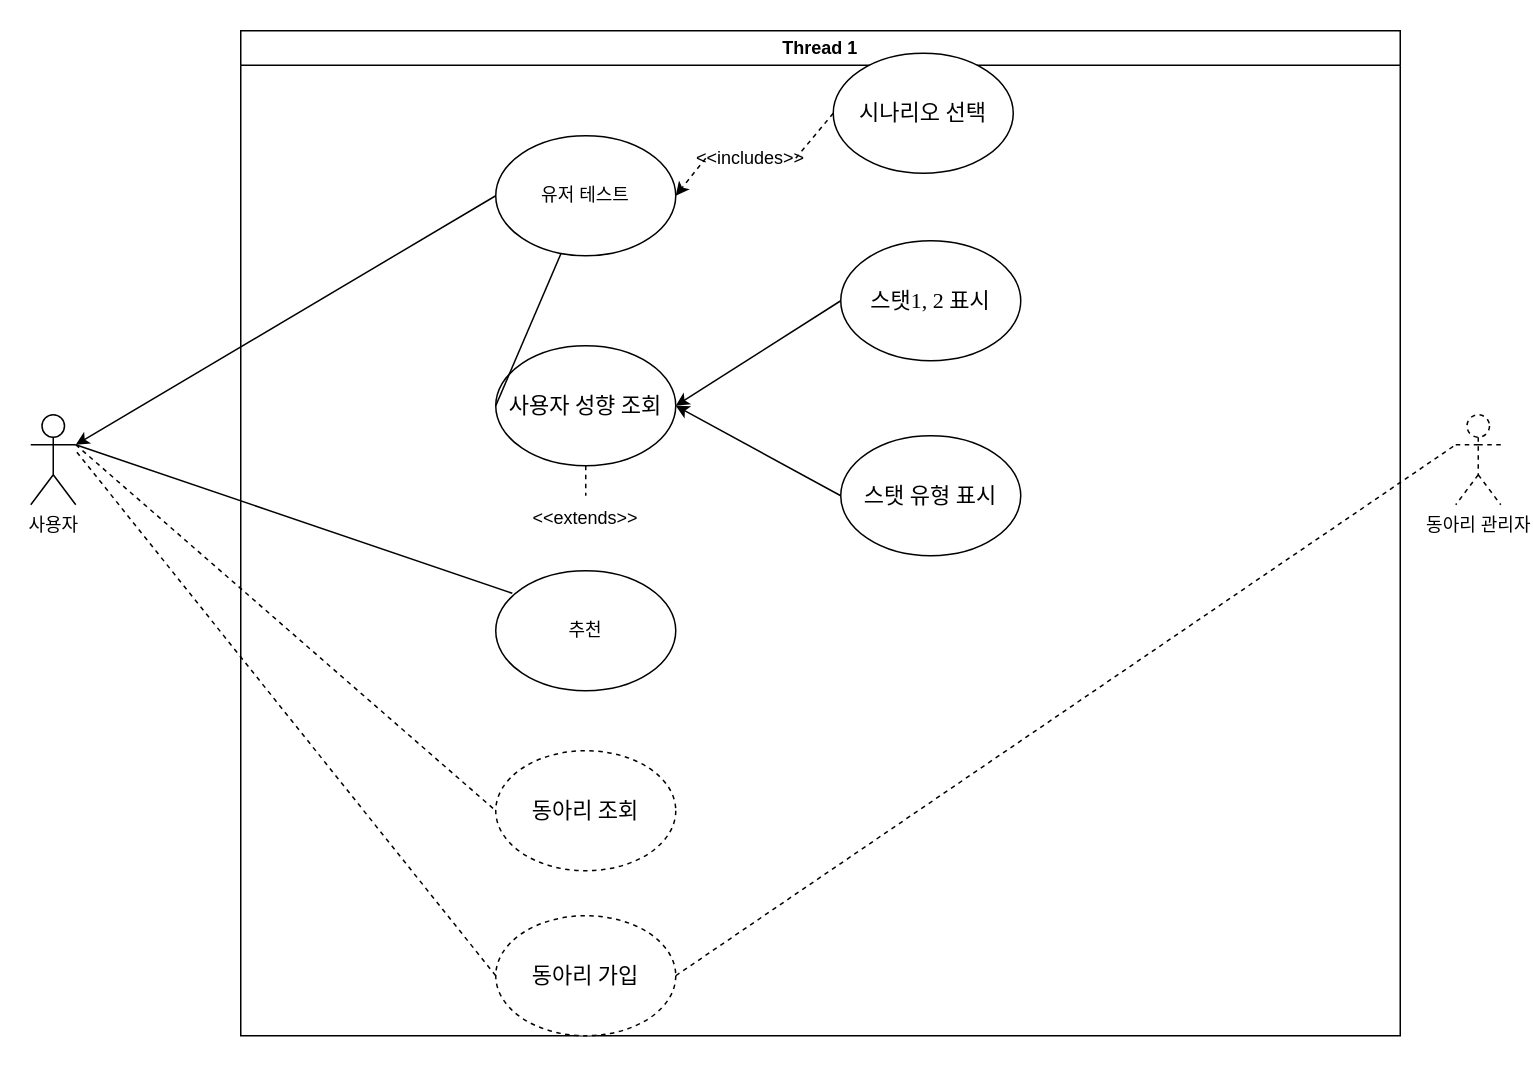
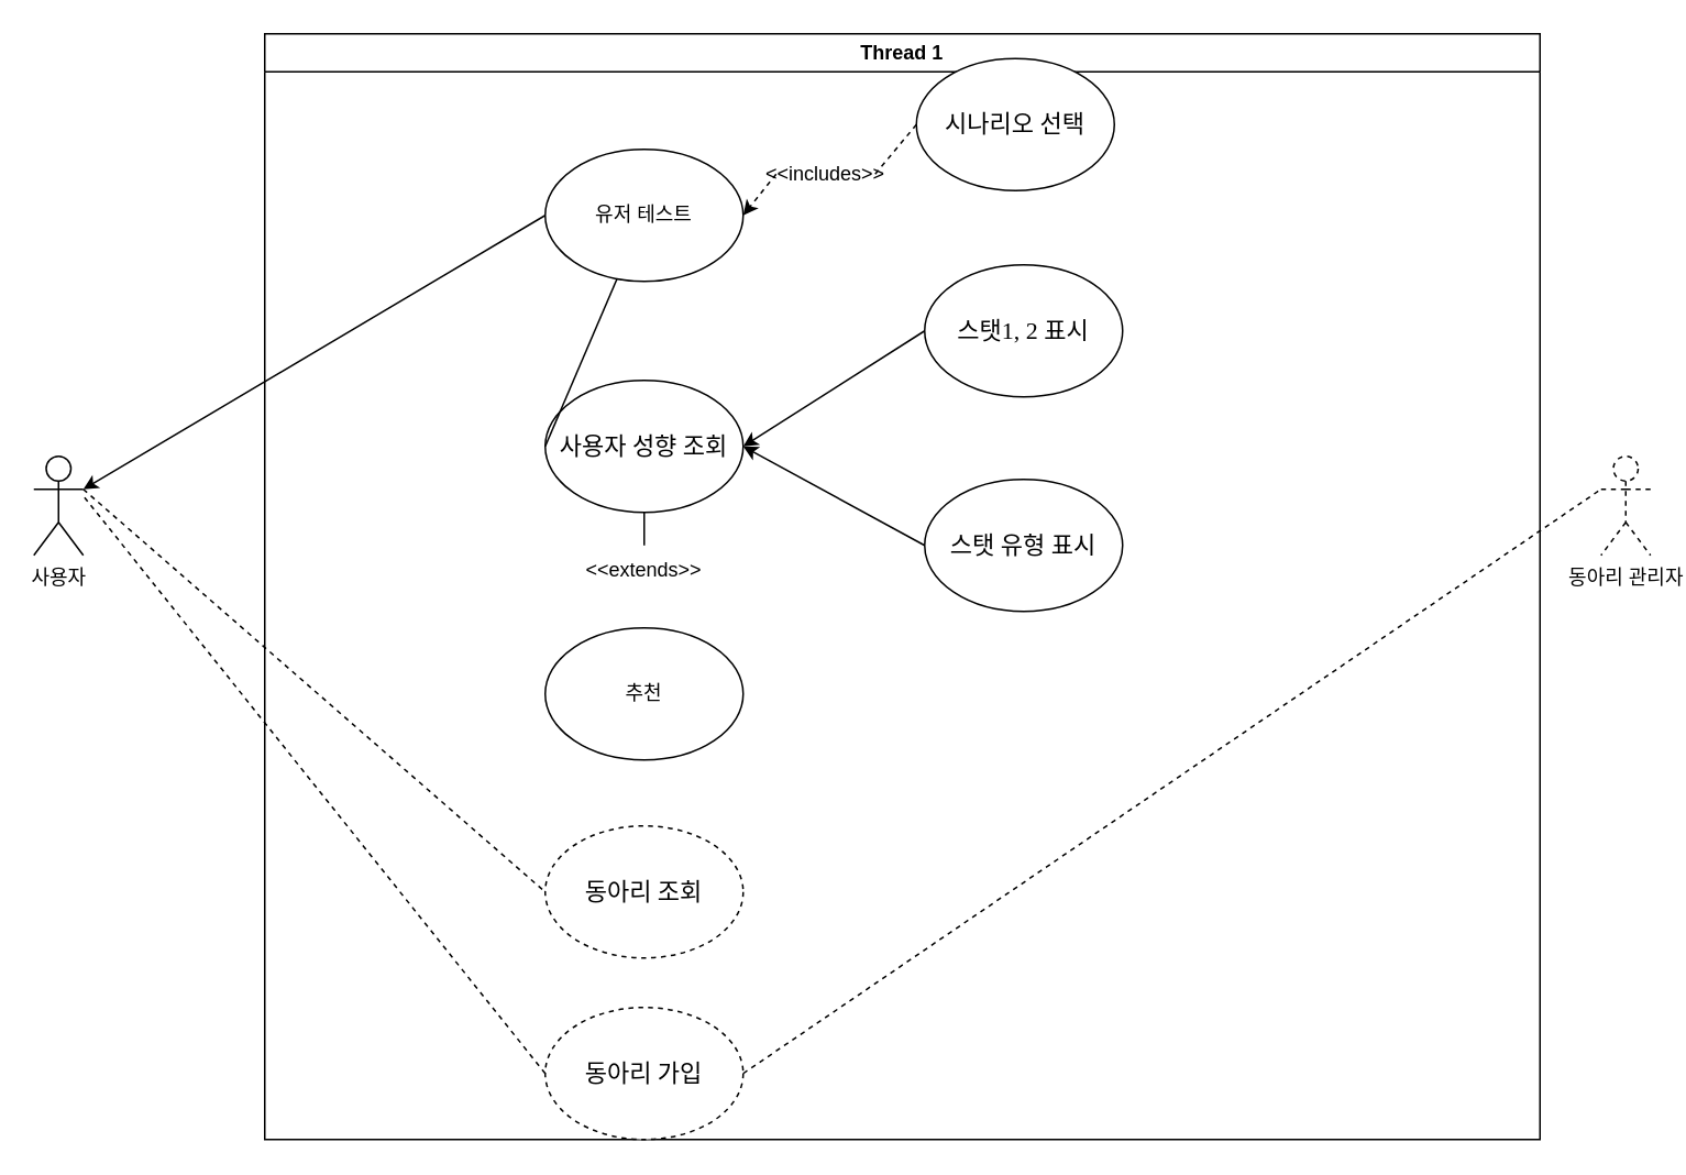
  <mxCell id="0" />
  <mxCell id="1" parent="0" />
  <mxCell id="2" value="Thread 1" style="swimlane;whiteSpace=wrap" vertex="1" parent="1"><mxGeometry x="160" y="20" width="773" height="670" as="geometry" /></mxCell>
  <mxCell id="3" value="유저 테스트" style="ellipse;whiteSpace=wrap;html=1;" vertex="1" parent="2"><mxGeometry x="170" y="70" width="120" height="80" as="geometry" /></mxCell>
  <mxCell id="4" value="&lt;p class=&quot;0&quot;&gt;&lt;span style=&quot;font-family:굴림;mso-fareast-font-family:굴림;font-size:11.0pt;&quot;&gt;사용자 성향 조회&lt;/span&gt;&lt;/p&gt;&lt;div data-jsonlen=&quot;6200&quot; data-hjsonver=&quot;1.0&quot; class=&quot;hwp_editor_board_content&quot; id=&quot;hwpEditorBoardContent&quot;&gt;&lt;/div&gt;" style="ellipse;whiteSpace=wrap;html=1;" vertex="1" parent="2"><mxGeometry x="170" y="210" width="120" height="80" as="geometry" /></mxCell>
  <mxCell id="5" value="추천" style="ellipse;whiteSpace=wrap;html=1;" vertex="1" parent="2"><mxGeometry x="170" y="360" width="120" height="80" as="geometry" /></mxCell>
  <mxCell id="6" style="edgeStyle=none;rounded=0;orthogonalLoop=1;jettySize=auto;html=1;exitX=0;exitY=0.5;exitDx=0;exitDy=0;entryX=1;entryY=0.5;entryDx=0;entryDy=0;" edge="1" parent="2" source="7" target="4"><mxGeometry relative="1" as="geometry" /></mxCell>
  <mxCell id="7" value="&lt;p class=&quot;0&quot;&gt;&lt;span style=&quot;font-family:굴림;mso-fareast-font-family:굴림;font-size:11.0pt;&quot;&gt;스탯1, 2 표시&lt;/span&gt;&lt;/p&gt;&lt;div data-jsonlen=&quot;6200&quot; data-hjsonver=&quot;1.0&quot; class=&quot;hwp_editor_board_content&quot; id=&quot;hwpEditorBoardContent&quot;&gt;&lt;/div&gt;" style="ellipse;whiteSpace=wrap;html=1;" vertex="1" parent="2"><mxGeometry x="400" y="140" width="120" height="80" as="geometry" /></mxCell>
  <mxCell id="8" value="&amp;lt;&amp;lt;extends&amp;gt;&amp;gt;" style="text;html=1;strokeColor=none;fillColor=none;align=center;verticalAlign=middle;whiteSpace=wrap;rounded=0;" vertex="1" parent="2"><mxGeometry x="200" y="310" width="60" height="30" as="geometry" /></mxCell>
- <mxCell id="9" value="" style="edgeStyle=none;rounded=0;orthogonalLoop=1;jettySize=auto;html=1;exitX=0.5;exitY=1;exitDx=0;exitDy=0;entryX=0.5;entryY=0;entryDx=0;entryDy=0;dashed=1;endArrow=none;" edge="1" parent="2" source="4" target="8"><mxGeometry relative="1" as="geometry"><mxPoint x="690.0" y="370" as="sourcePoint" /><mxPoint x="690.0" y="430" as="targetPoint" /></mxGeometry></mxCell>
+ <mxCell id="9" value="" style="edgeStyle=none;rounded=0;orthogonalLoop=1;jettySize=auto;html=1;exitX=0.5;exitY=1;exitDx=0;exitDy=0;entryX=0.5;entryY=0;entryDx=0;entryDy=0;dashed=0;endArrow=none;" edge="1" parent="2" source="4" target="8"><mxGeometry relative="1" as="geometry"><mxPoint x="690.0" y="370" as="sourcePoint" /><mxPoint x="690.0" y="430" as="targetPoint" /></mxGeometry></mxCell>
  <mxCell id="10" style="edgeStyle=none;rounded=0;orthogonalLoop=1;jettySize=auto;html=1;exitX=0;exitY=0.5;exitDx=0;exitDy=0;entryX=1;entryY=0.5;entryDx=0;entryDy=0;dashed=1;startArrow=none;" edge="1" parent="2" source="12" target="3"><mxGeometry relative="1" as="geometry" /></mxCell>
  <mxCell id="11" value="&lt;p class=&quot;0&quot;&gt;&lt;font face=&quot;굴림&quot;&gt;&lt;span style=&quot;font-size: 14.667px;&quot;&gt;시나리오 선택&lt;/span&gt;&lt;/font&gt;&lt;/p&gt;&lt;div data-jsonlen=&quot;6200&quot; data-hjsonver=&quot;1.0&quot; class=&quot;hwp_editor_board_content&quot; id=&quot;hwpEditorBoardContent&quot;&gt;&lt;/div&gt;" style="ellipse;whiteSpace=wrap;html=1;" vertex="1" parent="2"><mxGeometry x="395" y="15" width="120" height="80" as="geometry" /></mxCell>
  <mxCell id="12" value="&amp;lt;&amp;lt;includes&amp;gt;&amp;gt;" style="text;html=1;strokeColor=none;fillColor=none;align=center;verticalAlign=middle;whiteSpace=wrap;rounded=0;" vertex="1" parent="2"><mxGeometry x="310" y="70" width="60" height="30" as="geometry" /></mxCell>
  <mxCell id="13" value="" style="edgeStyle=none;rounded=0;orthogonalLoop=1;jettySize=auto;html=1;exitX=0;exitY=0.5;exitDx=0;exitDy=0;entryX=1;entryY=0.5;entryDx=0;entryDy=0;dashed=1;endArrow=none;" edge="1" parent="2" source="11" target="12"><mxGeometry relative="1" as="geometry"><mxPoint x="820.0" y="160" as="sourcePoint" /><mxPoint x="770.0" y="200" as="targetPoint" /></mxGeometry></mxCell>
  <mxCell id="14" value="&lt;p class=&quot;0&quot;&gt;&lt;span style=&quot;font-family:굴림;mso-fareast-font-family:굴림;font-size:11.0pt;&quot;&gt;스탯 유형 표시&lt;/span&gt;&lt;/p&gt;&lt;div data-jsonlen=&quot;6200&quot; data-hjsonver=&quot;1.0&quot; class=&quot;hwp_editor_board_content&quot; id=&quot;hwpEditorBoardContent&quot;&gt;&lt;/div&gt;" style="ellipse;whiteSpace=wrap;html=1;" vertex="1" parent="2"><mxGeometry x="400" y="270" width="120" height="80" as="geometry" /></mxCell>
  <mxCell id="15" style="edgeStyle=none;rounded=0;orthogonalLoop=1;jettySize=auto;html=1;exitX=0;exitY=0.5;exitDx=0;exitDy=0;entryX=1;entryY=0.5;entryDx=0;entryDy=0;" edge="1" parent="2" source="14" target="4"><mxGeometry relative="1" as="geometry"><mxPoint x="303" y="270" as="targetPoint" /></mxGeometry></mxCell>
  <mxCell id="16" value="&lt;p class=&quot;0&quot;&gt;&lt;font face=&quot;굴림&quot;&gt;&lt;span style=&quot;font-size: 14.667px;&quot;&gt;동아리 가입&lt;/span&gt;&lt;/font&gt;&lt;/p&gt;&lt;div data-jsonlen=&quot;6200&quot; data-hjsonver=&quot;1.0&quot; class=&quot;hwp_editor_board_content&quot; id=&quot;hwpEditorBoardContent&quot;&gt;&lt;/div&gt;" style="ellipse;whiteSpace=wrap;html=1;dashed=1;" vertex="1" parent="2"><mxGeometry x="170" y="590" width="120" height="80" as="geometry" /></mxCell>
  <mxCell id="17" value="&lt;p class=&quot;0&quot;&gt;&lt;font face=&quot;굴림&quot;&gt;&lt;span style=&quot;font-size: 14.667px;&quot;&gt;동아리 조회&lt;/span&gt;&lt;/font&gt;&lt;/p&gt;&lt;div data-jsonlen=&quot;6200&quot; data-hjsonver=&quot;1.0&quot; class=&quot;hwp_editor_board_content&quot; id=&quot;hwpEditorBoardContent&quot;&gt;&lt;/div&gt;" style="ellipse;whiteSpace=wrap;html=1;dashed=1;" vertex="1" parent="2"><mxGeometry x="170" y="480" width="120" height="80" as="geometry" /></mxCell>
  <mxCell id="18" value="사용자" style="shape=umlActor;verticalLabelPosition=bottom;verticalAlign=top;html=1;outlineConnect=0;" vertex="1" parent="1"><mxGeometry x="20" y="276" width="30" height="60" as="geometry" /></mxCell>
  <mxCell id="19" value="" style="endArrow=none;html=1;rounded=0;exitX=0;exitY=0.5;exitDx=0;exitDy=0;" edge="1" parent="1" source="4" target="3"><mxGeometry width="50" height="50" relative="1" as="geometry"><mxPoint x="240" y="180" as="sourcePoint" /><mxPoint x="130" y="140" as="targetPoint" /></mxGeometry></mxCell>
  <mxCell id="20" value="" style="endArrow=classic;html=1;rounded=0;entryX=1;entryY=0.333;entryDx=0;entryDy=0;entryPerimeter=0;exitX=0;exitY=0.5;exitDx=0;exitDy=0;" edge="1" parent="1" source="3" target="18"><mxGeometry width="50" height="50" relative="1" as="geometry"><mxPoint x="250" y="190" as="sourcePoint" /><mxPoint x="140" y="150" as="targetPoint" /></mxGeometry></mxCell>
- <mxCell id="21" value="" style="endArrow=none;html=1;rounded=0;exitX=0.092;exitY=0.188;exitDx=0;exitDy=0;entryX=1;entryY=0.333;entryDx=0;entryDy=0;entryPerimeter=0;exitPerimeter=0;" edge="1" parent="1" source="5" target="18"><mxGeometry width="50" height="50" relative="1" as="geometry"><mxPoint x="260" y="510" as="sourcePoint" /><mxPoint x="120" y="140" as="targetPoint" /><Array as="points" /></mxGeometry></mxCell>
  <mxCell id="22" value="" style="endArrow=none;html=1;rounded=0;exitX=0;exitY=0.5;exitDx=0;exitDy=0;dashed=1;" edge="1" parent="1" source="16"><mxGeometry width="50" height="50" relative="1" as="geometry"><mxPoint x="570" y="390" as="sourcePoint" /><mxPoint x="50" y="300" as="targetPoint" /></mxGeometry></mxCell>
  <mxCell id="23" value="동아리 관리자" style="shape=umlActor;verticalLabelPosition=bottom;verticalAlign=top;html=1;outlineConnect=0;dashed=1;" vertex="1" parent="1"><mxGeometry x="970" y="276" width="30" height="60" as="geometry" /></mxCell>
  <mxCell id="24" value="" style="endArrow=none;html=1;rounded=0;exitX=1;exitY=0.5;exitDx=0;exitDy=0;entryX=0;entryY=0.333;entryDx=0;entryDy=0;entryPerimeter=0;dashed=1;" edge="1" parent="1" source="16" target="23"><mxGeometry width="50" height="50" relative="1" as="geometry"><mxPoint x="570" y="390" as="sourcePoint" /><mxPoint x="620" y="340" as="targetPoint" /></mxGeometry></mxCell>
  <mxCell id="25" value="" style="endArrow=none;html=1;rounded=0;dashed=1;exitX=1;exitY=0.333;exitDx=0;exitDy=0;exitPerimeter=0;entryX=0;entryY=0.5;entryDx=0;entryDy=0;" edge="1" parent="1" source="18" target="17"><mxGeometry width="50" height="50" relative="1" as="geometry"><mxPoint x="540" y="370" as="sourcePoint" /><mxPoint x="590" y="320" as="targetPoint" /></mxGeometry></mxCell>
